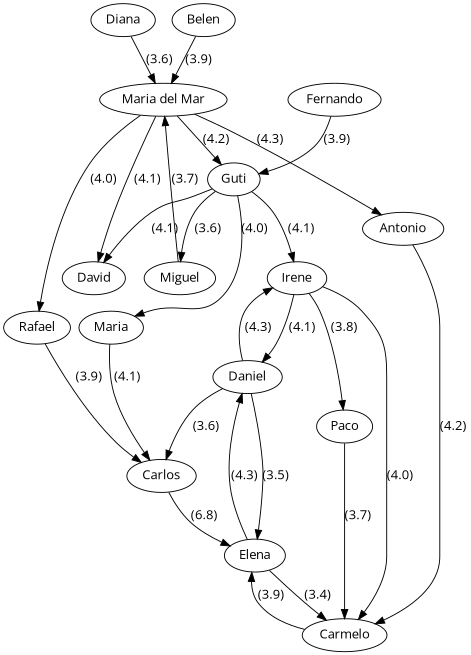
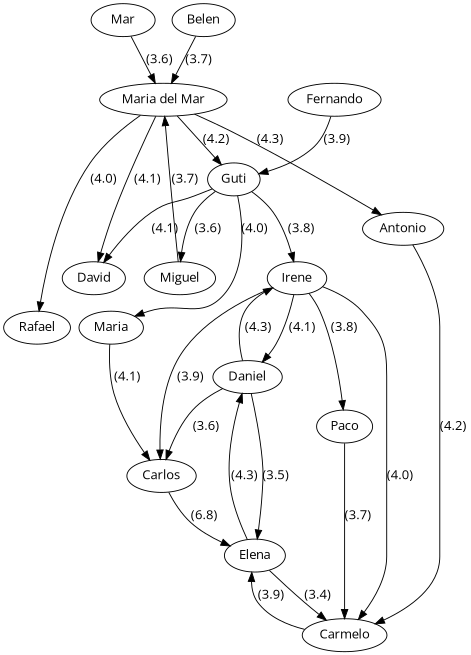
  strict digraph {
    fontname="Open Sans"
    node [color=black fontname="Open Sans"]
    edge [color=black fontname="Open Sans"]
-   n1 [label=Diana]
+   n1 [label=Mar]
    n2 [label="Maria del Mar"]
    n3 [label=Guti]
    n4 [label=David]
    n5 [label=Miguel]
    n6 [label=Irene]
    n7 [label=Maria]
    n8 [label=Daniel]
    n9 [label=Elena]
    n10 [label=Carlos]
    n11 [label=Rafael]
    n12 [label=Antonio]
    n13 [label=Paco]
    n14 [label=Carmelo]
    n15 [label=Belen]
    n16 [label=Fernando]
    n1 -> n2 [label="(3.6)"]
    n2 -> n3 [label="(4.2)"]
    n2 -> n4 [label="(4.1)"]
    n2 -> n11 [label="(4.0)"]
    n2 -> n12 [label="(4.3)"]
    n3 -> n4 [label="(4.1)"]
    n3 -> n5 [label="(3.6)"]
-   n3 -> n6 [label="(4.1)"]
+   n3 -> n6 [label="(3.8)"]
    n3 -> n7 [label="(4.0)"]
    n5 -> n2 [label="(3.7)"]
    n6 -> n8 [label="(4.1)"]
-   n11 -> n10 [label="(3.9)"]
+   n6 -> n10 [label="(3.9)"]
    n6 -> n13 [label="(3.8)"]
    n6 -> n14 [label="(4.0)"]
    n7 -> n10 [label="(4.1)"]
    n8 -> n6 [label="(4.3)"]
    n8 -> n9 [label="(3.5)"]
    n8 -> n10 [label="(3.6)"]
    n9 -> n8 [label="(4.3)"]
    n9 -> n14 [label="(3.4)"]
    n10 -> n9 [label="(6.8)"]
    n12 -> n14 [label="(4.2)"]
    n13 -> n14 [label="(3.7)"]
    n14 -> n9 [label="(3.9)"]
-   n15 -> n2 [label="(3.9)"]
+   n15 -> n2 [label="(3.7)"]
    n16 -> n3 [label="(3.9)"]
  }
